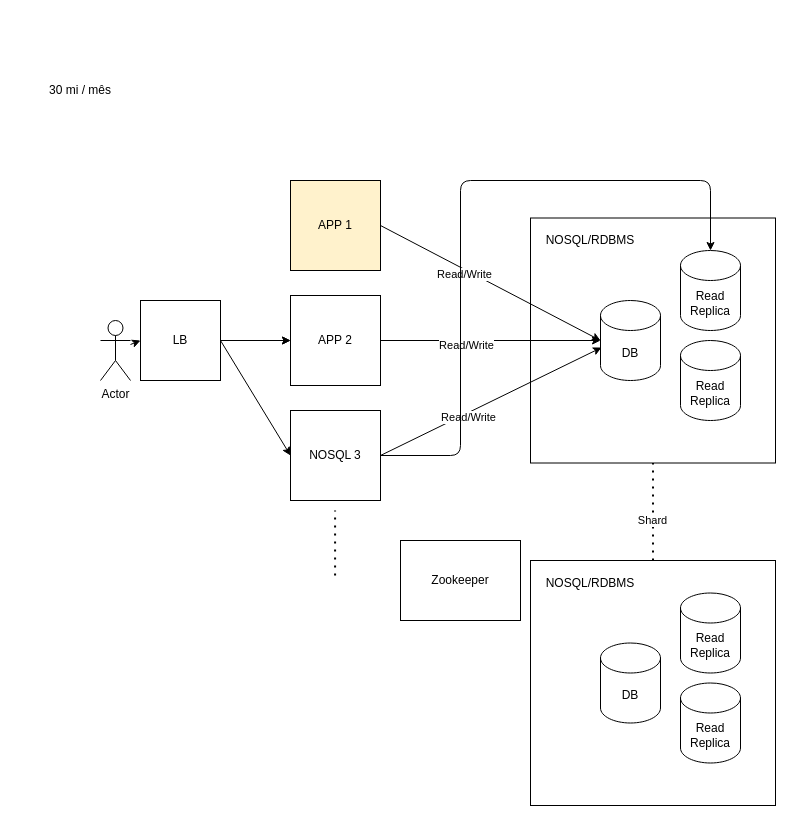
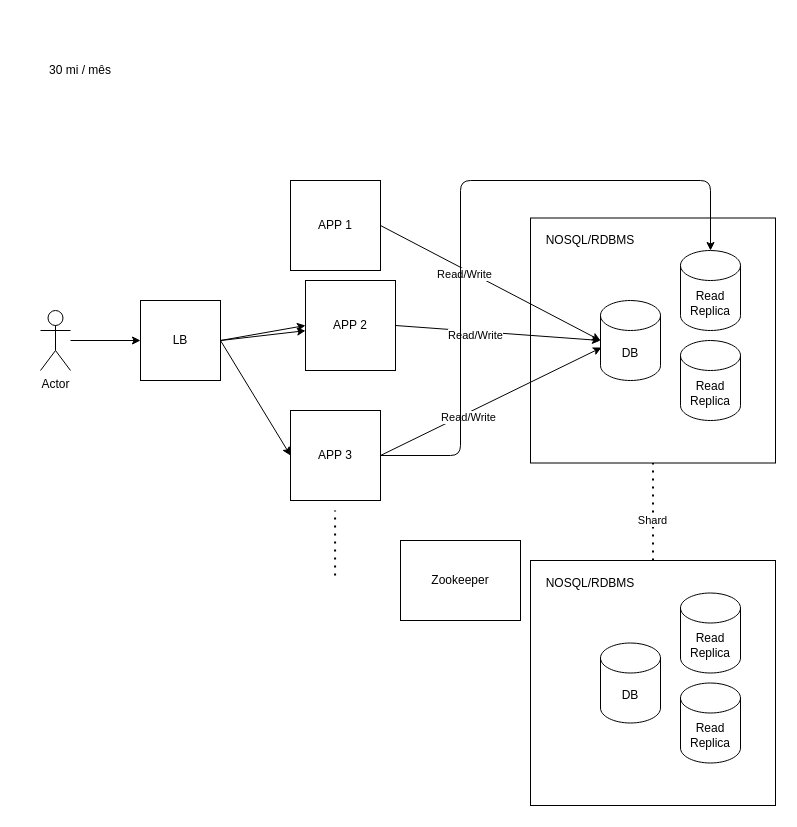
  <mxCell id="0" />
  <mxCell id="1" parent="0" />
  <mxCell id="2" value="" style="group" vertex="1" connectable="0" parent="1"><mxGeometry x="530" y="217.5" width="245" height="245" as="geometry" /></mxCell>
  <mxCell id="3" value="&lt;div&gt;&lt;br&gt;&lt;/div&gt;" style="whiteSpace=wrap;html=1;aspect=fixed;" vertex="1" parent="2"><mxGeometry width="245" height="245" as="geometry" /></mxCell>
  <mxCell id="4" value="&lt;div&gt;DB&lt;/div&gt;" style="shape=cylinder3;whiteSpace=wrap;html=1;boundedLbl=1;backgroundOutline=1;size=15;" vertex="1" parent="2"><mxGeometry x="70" y="82.5" width="60" height="80" as="geometry" /></mxCell>
  <mxCell id="5" value="Read Replica" style="shape=cylinder3;whiteSpace=wrap;html=1;boundedLbl=1;backgroundOutline=1;size=15;" vertex="1" parent="2"><mxGeometry x="150" y="32.5" width="60" height="80" as="geometry" /></mxCell>
  <mxCell id="6" value="Read Replica" style="shape=cylinder3;whiteSpace=wrap;html=1;boundedLbl=1;backgroundOutline=1;size=15;" vertex="1" parent="2"><mxGeometry x="150" y="122.5" width="60" height="80" as="geometry" /></mxCell>
  <mxCell id="7" value="NOSQL/RDBMS" style="text;html=1;strokeColor=none;fillColor=none;align=center;verticalAlign=middle;whiteSpace=wrap;rounded=0;" vertex="1" parent="2"><mxGeometry x="40" y="12.5" width="40" height="20" as="geometry" /></mxCell>
- <mxCell id="8" value="Actor" style="shape=umlActor;verticalLabelPosition=bottom;verticalAlign=top;html=1;outlineConnect=0;" vertex="1" parent="1"><mxGeometry x="100" y="320" width="30" height="60" as="geometry" /></mxCell>
+ <mxCell id="8" value="Actor" style="shape=umlActor;verticalLabelPosition=bottom;verticalAlign=top;html=1;outlineConnect=0;" vertex="1" parent="1"><mxGeometry x="40" y="310" width="30" height="60" as="geometry" /></mxCell>
  <mxCell id="9" value="" style="endArrow=classic;html=1;entryX=0;entryY=0.5;entryDx=0;entryDy=0;" edge="1" parent="1" source="8" target="12"><mxGeometry width="50" height="50" relative="1" as="geometry"><mxPoint x="340" y="390" as="sourcePoint" /><mxPoint x="390" y="340" as="targetPoint" /></mxGeometry></mxCell>
  <mxCell id="10" value="" style="endArrow=classic;html=1;entryX=0;entryY=0.5;entryDx=0;entryDy=0;entryPerimeter=0;exitX=1;exitY=0.5;exitDx=0;exitDy=0;" edge="1" parent="1" source="13" target="4"><mxGeometry width="50" height="50" relative="1" as="geometry"><mxPoint x="385" y="225" as="sourcePoint" /><mxPoint x="460" y="189.5" as="targetPoint" /></mxGeometry></mxCell>
  <mxCell id="11" value="&lt;div&gt;Read/Write&lt;/div&gt;" style="edgeLabel;html=1;align=center;verticalAlign=middle;resizable=0;points=[];" vertex="1" connectable="0" parent="10"><mxGeometry x="-0.224" y="-4" relative="1" as="geometry"><mxPoint as="offset" /></mxGeometry></mxCell>
  <mxCell id="12" value="LB" style="whiteSpace=wrap;html=1;aspect=fixed;" vertex="1" parent="1"><mxGeometry x="140" y="300" width="80" height="80" as="geometry" /></mxCell>
- <mxCell id="13" value="&lt;div&gt;APP 1&lt;/div&gt;" style="whiteSpace=wrap;html=1;aspect=fixed;fillColor=#fff2cc;" vertex="1" parent="1"><mxGeometry x="290" y="180" width="90" height="90" as="geometry" /></mxCell>
- <mxCell id="14" value="APP 2" style="whiteSpace=wrap;html=1;aspect=fixed;" vertex="1" parent="1"><mxGeometry x="290" y="295" width="90" height="90" as="geometry" /></mxCell>
- <mxCell id="15" value="NOSQL 3" style="whiteSpace=wrap;html=1;aspect=fixed;" vertex="1" parent="1"><mxGeometry x="290" y="410" width="90" height="90" as="geometry" /></mxCell>
+ <mxCell id="13" value="&lt;div&gt;APP 1&lt;/div&gt;" style="whiteSpace=wrap;html=1;aspect=fixed;" vertex="1" parent="1"><mxGeometry x="290" y="180" width="90" height="90" as="geometry" /></mxCell>
+ <mxCell id="14" value="APP 2" style="whiteSpace=wrap;html=1;aspect=fixed;" vertex="1" parent="1"><mxGeometry x="305" y="280" width="90" height="90" as="geometry" /></mxCell>
+ <mxCell id="15" value="APP 3" style="whiteSpace=wrap;html=1;aspect=fixed;" vertex="1" parent="1"><mxGeometry x="290" y="410" width="90" height="90" as="geometry" /></mxCell>
  <mxCell id="16" value="" style="endArrow=classic;html=1;exitX=1;exitY=0.5;exitDx=0;exitDy=0;" edge="1" parent="1" source="12" target="14"><mxGeometry width="50" height="50" relative="1" as="geometry"><mxPoint x="220" y="334.5" as="sourcePoint" /><mxPoint x="290" y="334.5" as="targetPoint" /></mxGeometry></mxCell>
  <mxCell id="17" value="" style="endArrow=classic;html=1;entryX=0;entryY=0.5;entryDx=0;entryDy=0;" edge="1" parent="1" target="14"><mxGeometry width="50" height="50" relative="1" as="geometry"><mxPoint x="220" y="340" as="sourcePoint" /><mxPoint x="300" y="235" as="targetPoint" /></mxGeometry></mxCell>
  <mxCell id="18" value="" style="endArrow=classic;html=1;exitX=1;exitY=0.5;exitDx=0;exitDy=0;entryX=0;entryY=0.5;entryDx=0;entryDy=0;" edge="1" parent="1" source="12" target="15"><mxGeometry width="50" height="50" relative="1" as="geometry"><mxPoint x="230" y="350" as="sourcePoint" /><mxPoint x="290" y="490" as="targetPoint" /></mxGeometry></mxCell>
  <mxCell id="19" value="" style="endArrow=classic;html=1;exitX=1;exitY=0.5;exitDx=0;exitDy=0;" edge="1" parent="1" source="14"><mxGeometry width="50" height="50" relative="1" as="geometry"><mxPoint x="390" y="235" as="sourcePoint" /><mxPoint x="600" y="340" as="targetPoint" /></mxGeometry></mxCell>
  <mxCell id="20" value="&lt;div&gt;Read/Write&lt;/div&gt;" style="edgeLabel;html=1;align=center;verticalAlign=middle;resizable=0;points=[];" vertex="1" connectable="0" parent="19"><mxGeometry x="-0.224" y="-4" relative="1" as="geometry"><mxPoint as="offset" /></mxGeometry></mxCell>
  <mxCell id="21" value="" style="endArrow=classic;html=1;entryX=0.017;entryY=0.588;entryDx=0;entryDy=0;entryPerimeter=0;exitX=1;exitY=0.5;exitDx=0;exitDy=0;" edge="1" parent="1" source="15" target="4"><mxGeometry width="50" height="50" relative="1" as="geometry"><mxPoint x="390" y="350" as="sourcePoint" /><mxPoint x="640" y="340" as="targetPoint" /></mxGeometry></mxCell>
  <mxCell id="22" value="&lt;div&gt;Read/Write&lt;/div&gt;" style="edgeLabel;html=1;align=center;verticalAlign=middle;resizable=0;points=[];" vertex="1" connectable="0" parent="21"><mxGeometry x="-0.224" y="-4" relative="1" as="geometry"><mxPoint as="offset" /></mxGeometry></mxCell>
- <mxCell id="23" value="30 mi / mês" style="text;html=1;strokeColor=none;fillColor=none;align=center;verticalAlign=middle;whiteSpace=wrap;rounded=0;" vertex="1" parent="1"><mxGeometry x="20" y="40" width="120" height="100" as="geometry" /></mxCell>
+ <mxCell id="23" value="30 mi / mês" style="text;html=1;strokeColor=none;fillColor=none;align=center;verticalAlign=middle;whiteSpace=wrap;rounded=0;" vertex="1" parent="1"><mxGeometry x="20" y="20" width="120" height="100" as="geometry" /></mxCell>
  <mxCell id="24" value="" style="endArrow=none;dashed=1;html=1;dashPattern=1 3;strokeWidth=2;" edge="1" parent="1"><mxGeometry width="50" height="50" relative="1" as="geometry"><mxPoint x="334.58" y="575" as="sourcePoint" /><mxPoint x="334.58" y="510" as="targetPoint" /></mxGeometry></mxCell>
  <mxCell id="25" value="Zookeeper" style="whiteSpace=wrap;html=1;aspect=fixed;" vertex="1" parent="1"><mxGeometry x="400" y="540" width="120" height="80" as="geometry" /></mxCell>
  <mxCell id="26" value="" style="group" vertex="1" connectable="0" parent="1"><mxGeometry x="530" y="560" width="245" height="245" as="geometry" /></mxCell>
  <mxCell id="27" value="&lt;div&gt;&lt;br&gt;&lt;/div&gt;" style="whiteSpace=wrap;html=1;aspect=fixed;" vertex="1" parent="26"><mxGeometry width="245" height="245" as="geometry" /></mxCell>
  <mxCell id="28" value="&lt;div&gt;DB&lt;/div&gt;" style="shape=cylinder3;whiteSpace=wrap;html=1;boundedLbl=1;backgroundOutline=1;size=15;" vertex="1" parent="26"><mxGeometry x="70" y="82.5" width="60" height="80" as="geometry" /></mxCell>
  <mxCell id="29" value="Read Replica" style="shape=cylinder3;whiteSpace=wrap;html=1;boundedLbl=1;backgroundOutline=1;size=15;" vertex="1" parent="26"><mxGeometry x="150" y="32.5" width="60" height="80" as="geometry" /></mxCell>
  <mxCell id="30" value="Read Replica" style="shape=cylinder3;whiteSpace=wrap;html=1;boundedLbl=1;backgroundOutline=1;size=15;" vertex="1" parent="26"><mxGeometry x="150" y="122.5" width="60" height="80" as="geometry" /></mxCell>
  <mxCell id="31" value="NOSQL/RDBMS" style="text;html=1;strokeColor=none;fillColor=none;align=center;verticalAlign=middle;whiteSpace=wrap;rounded=0;" vertex="1" parent="26"><mxGeometry x="40" y="12.5" width="40" height="20" as="geometry" /></mxCell>
  <mxCell id="32" value="" style="endArrow=none;dashed=1;html=1;dashPattern=1 3;strokeWidth=2;entryX=0.5;entryY=1;entryDx=0;entryDy=0;" edge="1" parent="1" source="27" target="3"><mxGeometry width="50" height="50" relative="1" as="geometry"><mxPoint x="210" y="520" as="sourcePoint" /><mxPoint x="260" y="470" as="targetPoint" /></mxGeometry></mxCell>
  <mxCell id="33" value="Shard" style="edgeLabel;html=1;align=center;verticalAlign=middle;resizable=0;points=[];" vertex="1" connectable="0" parent="32"><mxGeometry x="-0.166" y="1" relative="1" as="geometry"><mxPoint as="offset" /></mxGeometry></mxCell>
  <mxCell id="34" value="" style="endArrow=classic;html=1;exitX=1;exitY=0.5;exitDx=0;exitDy=0;entryX=0.5;entryY=0;entryDx=0;entryDy=0;entryPerimeter=0;" edge="1" parent="1" source="15" target="5"><mxGeometry width="50" height="50" relative="1" as="geometry"><mxPoint x="210" y="490" as="sourcePoint" /><mxPoint x="460" y="170" as="targetPoint" /><Array as="points"><mxPoint x="460" y="455" /><mxPoint x="460" y="180" /><mxPoint x="710" y="180" /></Array></mxGeometry></mxCell>
